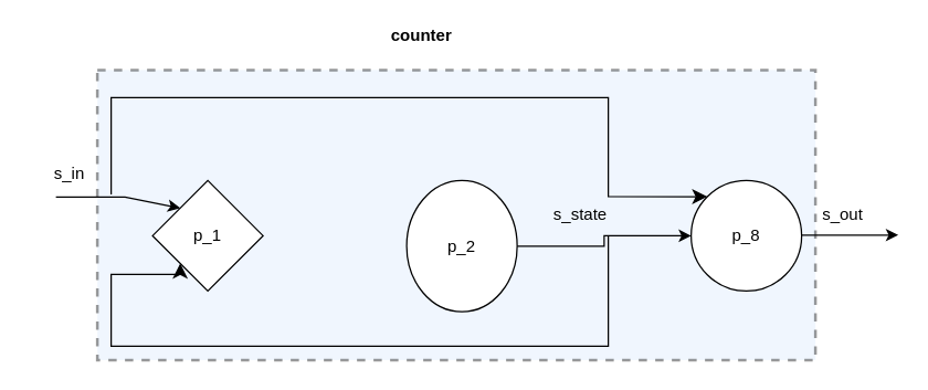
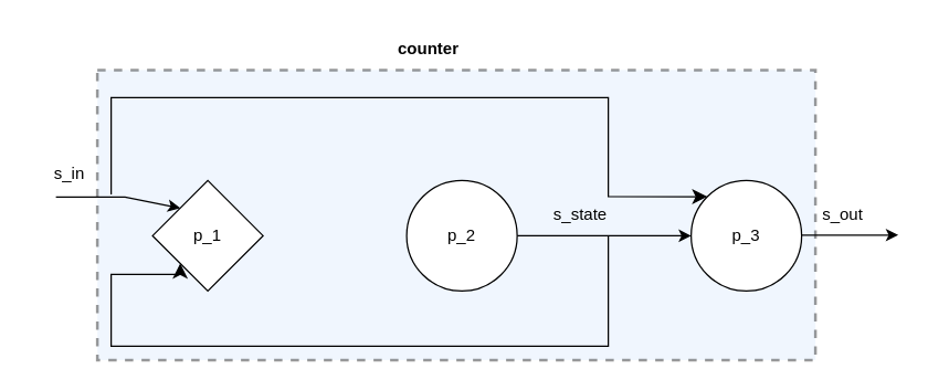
  <mxCell id="0" />
  <mxCell id="1" parent="0" />
  <mxCell id="2" value="" style="rounded=0;whiteSpace=wrap;html=1;fillColor=#dae8fc;dashed=1;strokeWidth=2;strokeColor=#000000;opacity=40;" vertex="1" parent="1"><mxGeometry x="70" y="50" width="520" height="210" as="geometry" /></mxCell>
  <mxCell id="3" value="p_1" style="rhombus;whiteSpace=wrap;html=1;aspect=fixed;" vertex="1" parent="1"><mxGeometry x="110" y="130" width="80" height="80" as="geometry" /></mxCell>
  <mxCell id="4" style="edgeStyle=orthogonalEdgeStyle;rounded=0;orthogonalLoop=1;jettySize=auto;html=1;exitX=1;exitY=0.5;exitDx=0;exitDy=0;" edge="1" parent="1" source="5" target="6"><mxGeometry relative="1" as="geometry" /></mxCell>
- <mxCell id="5" value="p_2" style="ellipse;whiteSpace=wrap;html=1;aspect=fixed;" vertex="1" parent="1"><mxGeometry x="294" y="130" width="80" height="95" as="geometry" /></mxCell>
- <mxCell id="6" value="p_8" style="ellipse;whiteSpace=wrap;html=1;aspect=fixed;" vertex="1" parent="1"><mxGeometry x="500" y="130" width="80" height="80" as="geometry" /></mxCell>
+ <mxCell id="5" value="p_2" style="ellipse;whiteSpace=wrap;html=1;aspect=fixed;" vertex="1" parent="1"><mxGeometry x="294" y="130" width="80" height="80" as="geometry" /></mxCell>
+ <mxCell id="6" value="p_3" style="ellipse;whiteSpace=wrap;html=1;aspect=fixed;" vertex="1" parent="1"><mxGeometry x="500" y="130" width="80" height="80" as="geometry" /></mxCell>
  <mxCell id="7" value="" style="endArrow=classic;html=1;rounded=0;entryX=0;entryY=0;entryDx=0;entryDy=0;" edge="1" parent="1" target="3"><mxGeometry width="50" height="50" relative="1" as="geometry"><mxPoint x="40" y="142" as="sourcePoint" /><mxPoint x="360" y="200" as="targetPoint" /><Array as="points"><mxPoint x="90" y="142" /></Array></mxGeometry></mxCell>
  <mxCell id="8" value="" style="endArrow=classic;html=1;rounded=0;entryX=0;entryY=0.5;entryDx=0;entryDy=0;" edge="1" parent="1"><mxGeometry width="50" height="50" relative="1" as="geometry"><mxPoint x="580" y="169.5" as="sourcePoint" /><mxPoint x="650" y="169.5" as="targetPoint" /></mxGeometry></mxCell>
  <mxCell id="9" value="" style="edgeStyle=segmentEdgeStyle;endArrow=classic;html=1;curved=0;rounded=0;endSize=8;startSize=8;entryX=0;entryY=1;entryDx=0;entryDy=0;" edge="1" parent="1" target="3"><mxGeometry width="50" height="50" relative="1" as="geometry"><mxPoint x="440" y="170" as="sourcePoint" /><mxPoint x="360" y="200" as="targetPoint" /><Array as="points"><mxPoint x="440" y="250" /><mxPoint x="80" y="250" /><mxPoint x="80" y="198" /></Array></mxGeometry></mxCell>
  <mxCell id="10" value="" style="edgeStyle=segmentEdgeStyle;endArrow=classic;html=1;curved=0;rounded=0;endSize=8;startSize=8;entryX=0;entryY=0;entryDx=0;entryDy=0;" edge="1" parent="1" target="6"><mxGeometry width="50" height="50" relative="1" as="geometry"><mxPoint x="80" y="140" as="sourcePoint" /><mxPoint x="130" y="50" as="targetPoint" /><Array as="points"><mxPoint x="80" y="70" /><mxPoint x="440" y="70" /><mxPoint x="440" y="142" /></Array></mxGeometry></mxCell>
  <mxCell id="11" value="s_in" style="text;html=1;align=center;verticalAlign=middle;whiteSpace=wrap;rounded=0;" vertex="1" parent="1"><mxGeometry x="20" y="110" width="60" height="30" as="geometry" /></mxCell>
  <mxCell id="12" value="s_out" style="text;html=1;align=center;verticalAlign=middle;whiteSpace=wrap;rounded=0;" vertex="1" parent="1"><mxGeometry x="580" y="140" width="60" height="30" as="geometry" /></mxCell>
  <mxCell id="13" value="s_state" style="text;html=1;align=center;verticalAlign=middle;whiteSpace=wrap;rounded=0;" vertex="1" parent="1"><mxGeometry x="390" y="140" width="60" height="30" as="geometry" /></mxCell>
- <mxCell id="14" value="&lt;b&gt;counter&lt;/b&gt;" style="text;html=1;align=center;verticalAlign=middle;whiteSpace=wrap;rounded=0;" vertex="1" parent="1"><mxGeometry x="275" y="10" width="60" height="30" as="geometry" /></mxCell>
+ <mxCell id="14" value="&lt;b&gt;counter&lt;/b&gt;" style="text;html=1;align=center;verticalAlign=middle;whiteSpace=wrap;rounded=0;" vertex="1" parent="1"><mxGeometry x="280" y="20" width="60" height="30" as="geometry" /></mxCell>
